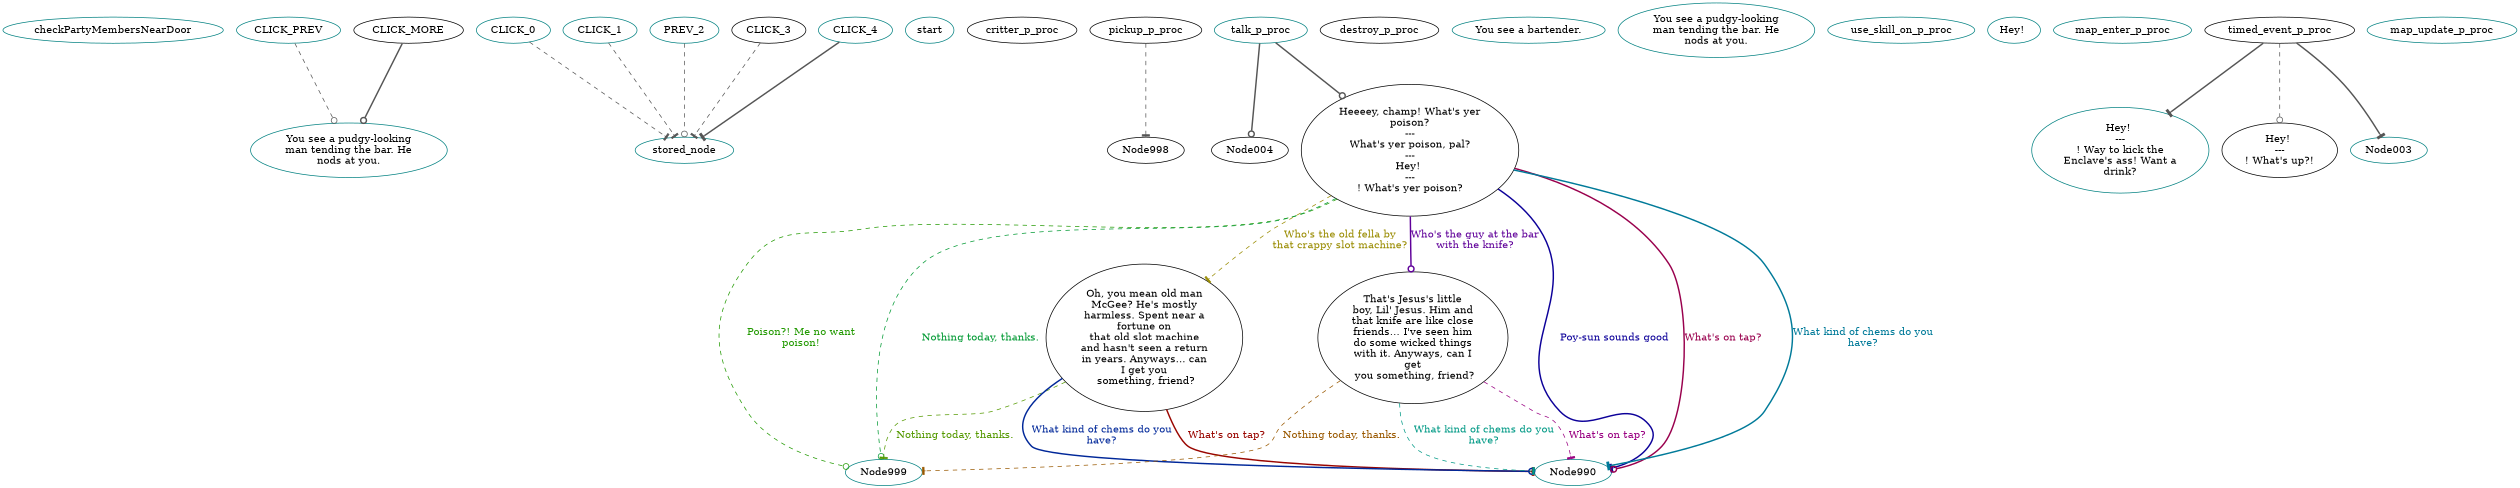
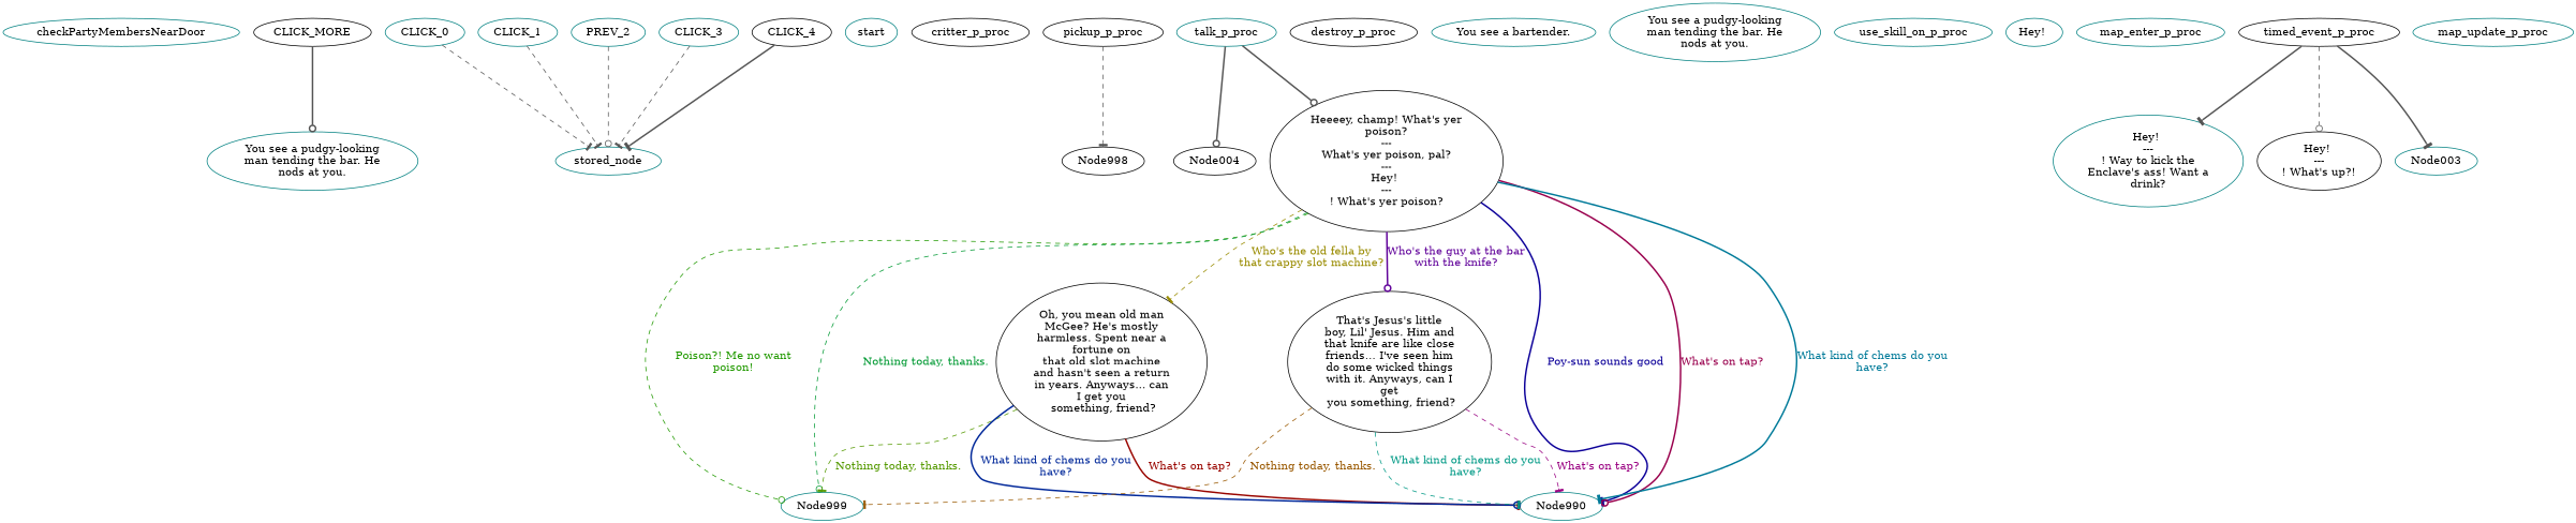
  digraph {
    fontname="DejaVu Serif"
    node [color=teal fillcolor="#FFFFFF" fontname="DejaVu Serif" style=filled]
    edge [arrowhead=tee color="#555555" fontname="DejaVu Serif" style=dashed]
    checkPartyMembersNearDoor
    n2 [label="You see a pudgy-looking\nman tending the bar. He\nnods at you."]
-   CLICK_PREV
    stored_node [fillcolor="" style=""]
    CLICK_0
    CLICK_1
    n7 [label=PREV_2]
-   CLICK_3 [color=black]
-   CLICK_4
+   CLICK_3
+   CLICK_4 [color=black]
    CLICK_MORE [color=black]
    start
    critter_p_proc [color=black]
    pickup_p_proc [color=black]
    Node998 [color=black]
    Node004 [color=black]
    talk_p_proc
    n17 [color=black label="Heeeey, champ! What's yer\npoison?\n---\nWhat's yer poison, pal?\n---\nHey! \n---\n! What's yer poison?"]
    Node999
    Node990
    n20 [color=black label="Oh, you mean old man\nMcGee? He's mostly\nharmless. Spent near a\nfortune on\nthat old slot machine\nand hasn't seen a return\nin years. Anyways... can\nI get you\n something, friend?"]
    n21 [color=black label="That's Jesus's little\nboy, Lil' Jesus. Him and\nthat knife are like close\nfriends… I've seen him\ndo some wicked things\nwith it. Anyways, can I\nget\n you something, friend?"]
    destroy_p_proc [color=black]
    n23 [label="You see a bartender."]
    n24 [label="You see a pudgy-looking\nman tending the bar. He\nnods at you."]
    use_skill_on_p_proc
    n26 [label="Hey! "]
    map_enter_p_proc
    timed_event_p_proc [color=black]
    n29 [label="Hey! \n---\n! Way to kick the\nEnclave's ass! Want a\ndrink?"]
    n30 [color=black label="Hey! \n---\n! What's up?!"]
    Node003
    map_update_p_proc
-   CLICK_PREV -> n2 [arrowhead=odot]
    CLICK_0 -> stored_node
    CLICK_1 -> stored_node
    n7 -> stored_node [arrowhead=odot]
    CLICK_3 -> stored_node
    CLICK_4 -> stored_node [style=bold]
    CLICK_MORE -> n2 [arrowhead=odot style=bold]
    pickup_p_proc -> Node998
    talk_p_proc -> Node004 [arrowhead=odot style=bold]
    talk_p_proc -> n17 [arrowhead=odot style=bold]
    n17 -> Node999 [arrowhead=odot color="#219900" fontcolor="#219900" label="Poison?! Me no want\npoison!"]
    n17 -> Node999 [arrowhead=odot color="#009932" fontcolor="#009932" label="Nothing today, thanks."]
    n17 -> Node990 [color="#0C0099" fontcolor="#0C0099" label="Poy-sun sounds good" style=bold]
    n17 -> Node990 [arrowhead=odot color="#99004D" fontcolor="#99004D" label="What's on tap?" style=bold]
    n17 -> Node990 [color="#007A99" fontcolor="#007A99" label="What kind of chems do you\nhave?" style=bold]
    n17 -> n20 [color="#998B00" fontcolor="#998B00" label="Who's the old fella by\nthat crappy slot machine?"]
    n17 -> n21 [arrowhead=odot color="#5F0099" fontcolor="#5F0099" label="Who's the guy at the bar\nwith the knife?" style=bold]
    n20 -> Node999 [color="#549900" fontcolor="#549900" label="Nothing today, thanks."]
    n20 -> Node990 [color="#990500" fontcolor="#990500" label="What's on tap?" style=bold]
    n20 -> Node990 [arrowhead=odot color="#002799" fontcolor="#002799" label="What kind of chems do you\nhave?" style=bold]
    n21 -> Node999 [color="#995800" fontcolor="#995800" label="Nothing today, thanks."]
    n21 -> Node990 [color="#990081" fontcolor="#990081" label="What's on tap?"]
    n21 -> Node990 [color="#009985" fontcolor="#009985" label="What kind of chems do you\nhave?"]
    timed_event_p_proc -> n29 [style=bold]
    timed_event_p_proc -> n30 [arrowhead=odot]
    timed_event_p_proc -> Node003 [style=bold]
  }
